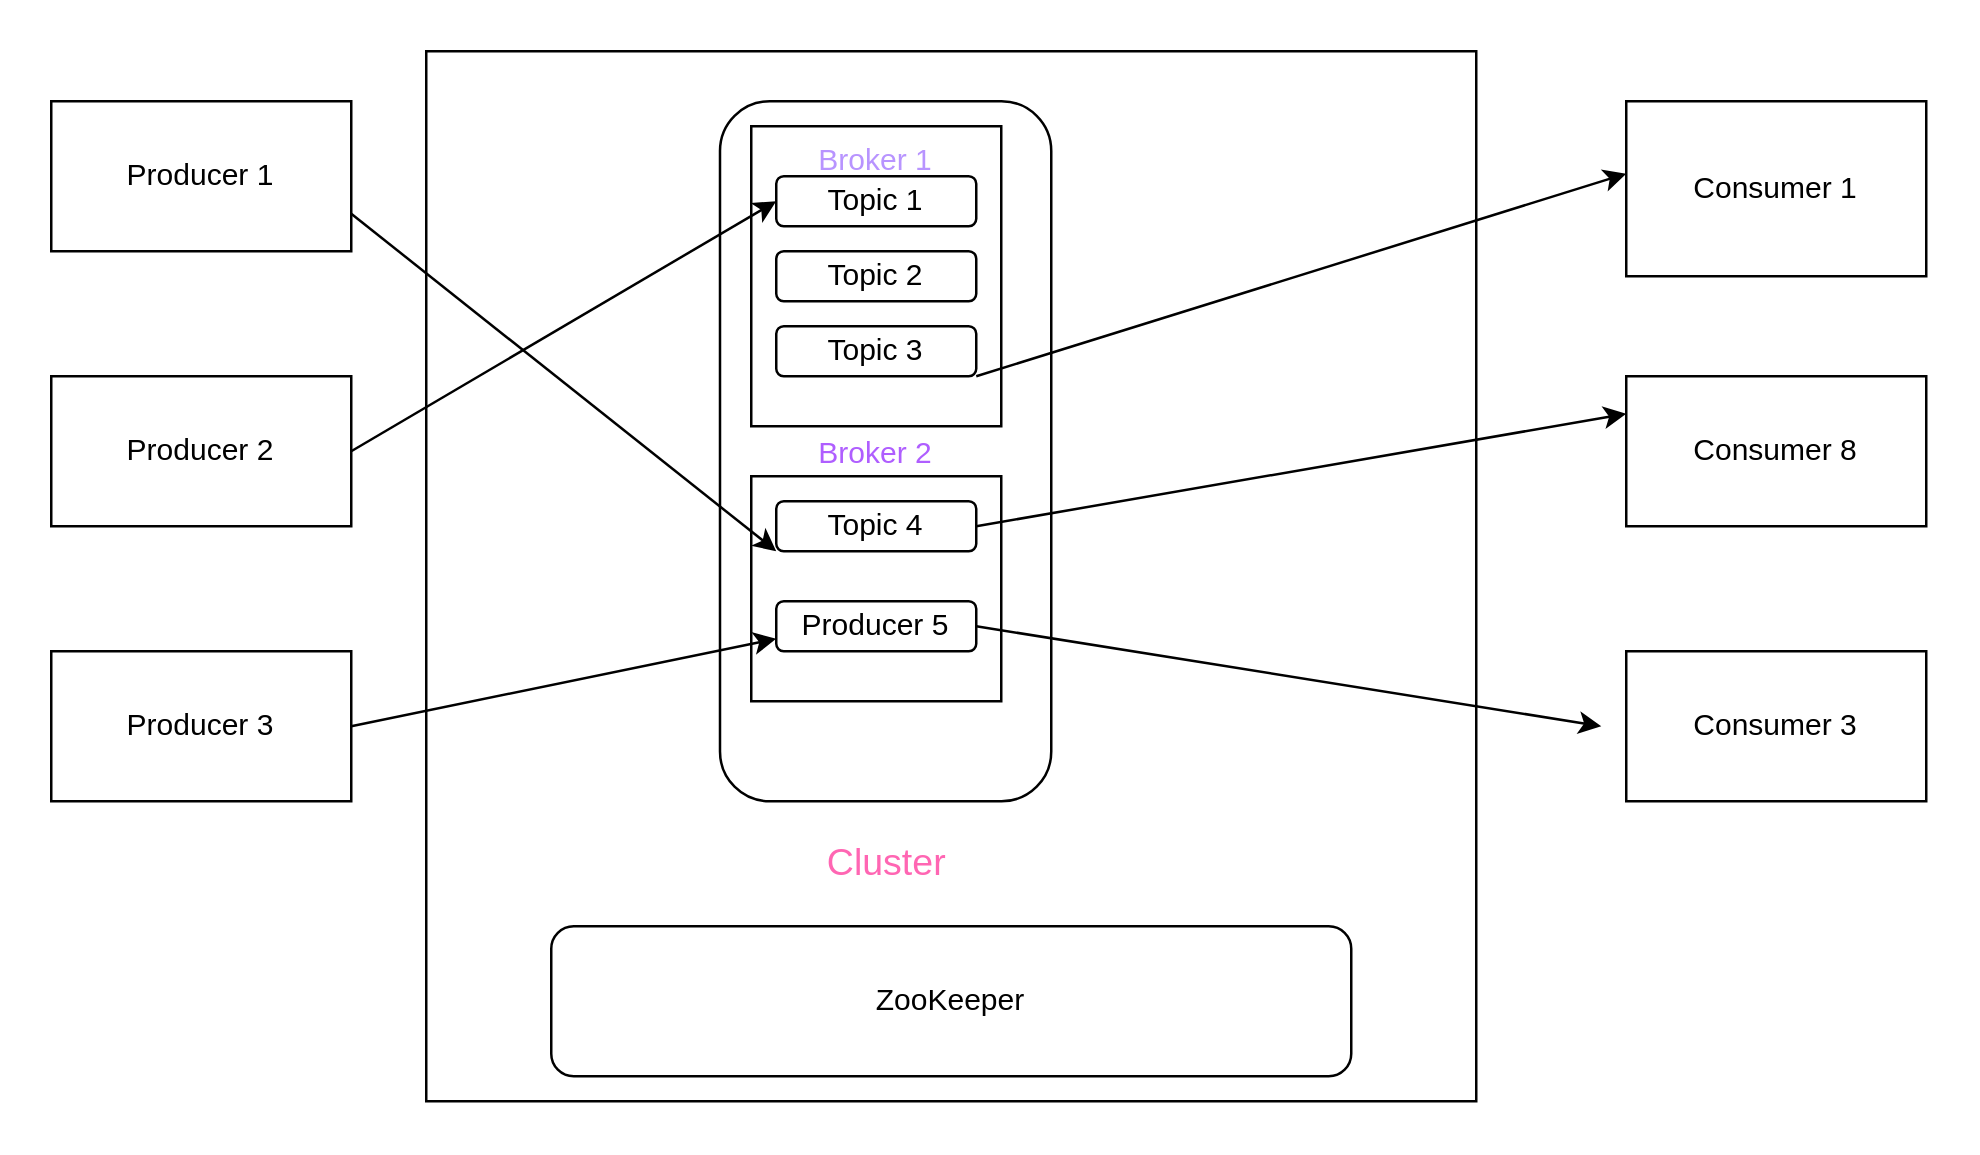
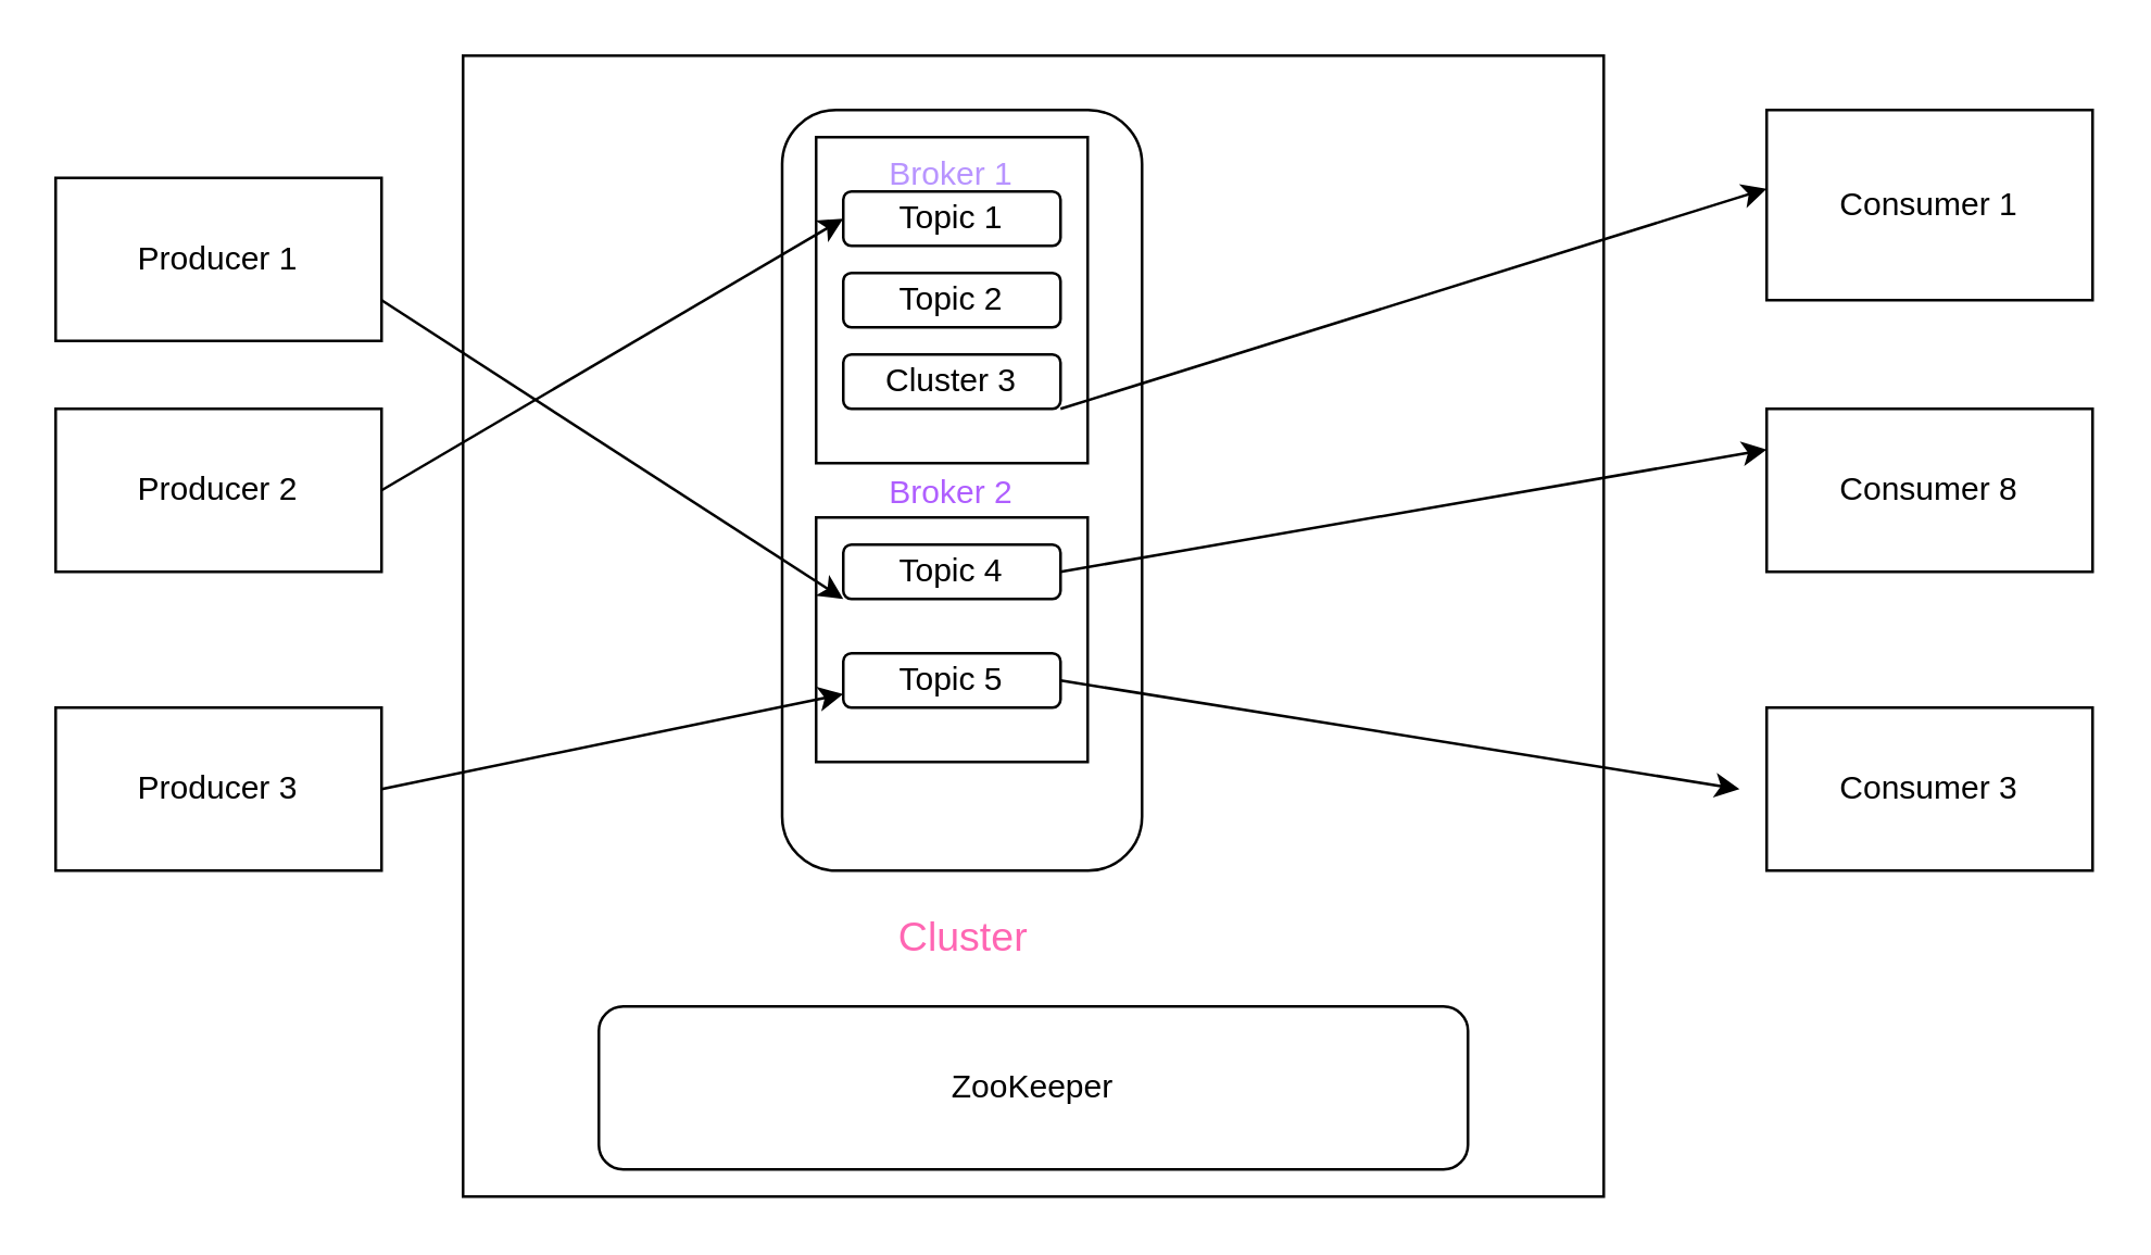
  <mxCell id="0" />
  <mxCell id="1" parent="0" />
  <mxCell id="2" value="" style="whiteSpace=wrap;html=1;aspect=fixed;" vertex="1" parent="1"><mxGeometry x="170" y="20" width="420" height="420" as="geometry" /></mxCell>
  <mxCell id="3" value="&lt;p style=&quot;line-height: 100%;&quot;&gt;&lt;font color=&quot;#ff66b3&quot;&gt;&lt;span style=&quot;font-size: 15px;&quot;&gt;Cluster&lt;/span&gt;&lt;/font&gt;&lt;/p&gt;" style="rounded=1;whiteSpace=wrap;html=1;labelPosition=center;verticalLabelPosition=bottom;align=center;verticalAlign=top;" vertex="1" parent="1"><mxGeometry x="287.5" y="40" width="132.5" height="280" as="geometry" /></mxCell>
  <mxCell id="4" value="&lt;font color=&quot;#b894ff&quot;&gt;Broker 1&lt;/font&gt;" style="rounded=0;whiteSpace=wrap;html=1;align=center;verticalAlign=top;" vertex="1" parent="1"><mxGeometry x="300" y="50" width="100" height="120" as="geometry" /></mxCell>
  <mxCell id="5" value="&lt;div style=&quot;&quot;&gt;&lt;span style=&quot;color: rgb(175, 94, 255); background-color: initial;&quot;&gt;Broker 2&lt;/span&gt;&lt;/div&gt;" style="rounded=0;whiteSpace=wrap;html=1;align=center;labelPosition=center;verticalLabelPosition=top;verticalAlign=bottom;" vertex="1" parent="1"><mxGeometry x="300" y="190" width="100" height="90" as="geometry" /></mxCell>
  <mxCell id="6" value="Topic 1" style="rounded=1;whiteSpace=wrap;html=1;" vertex="1" parent="1"><mxGeometry x="310" y="70" width="80" height="20" as="geometry" /></mxCell>
  <mxCell id="7" value="Topic 2" style="rounded=1;whiteSpace=wrap;html=1;" vertex="1" parent="1"><mxGeometry x="310" y="100" width="80" height="20" as="geometry" /></mxCell>
- <mxCell id="8" value="Topic 3" style="rounded=1;whiteSpace=wrap;html=1;" vertex="1" parent="1"><mxGeometry x="310" y="130" width="80" height="20" as="geometry" /></mxCell>
+ <mxCell id="8" value="Cluster 3" style="rounded=1;whiteSpace=wrap;html=1;" vertex="1" parent="1"><mxGeometry x="310" y="130" width="80" height="20" as="geometry" /></mxCell>
  <mxCell id="9" value="Topic 4" style="rounded=1;whiteSpace=wrap;html=1;" vertex="1" parent="1"><mxGeometry x="310" y="200" width="80" height="20" as="geometry" /></mxCell>
- <mxCell id="10" value="Producer 5" style="rounded=1;whiteSpace=wrap;html=1;align=center;" vertex="1" parent="1"><mxGeometry x="310" y="240" width="80" height="20" as="geometry" /></mxCell>
+ <mxCell id="10" value="Topic 5" style="rounded=1;whiteSpace=wrap;html=1;align=center;" vertex="1" parent="1"><mxGeometry x="310" y="240" width="80" height="20" as="geometry" /></mxCell>
  <mxCell id="11" value="ZooKeeper" style="rounded=1;whiteSpace=wrap;html=1;" vertex="1" parent="1"><mxGeometry x="220" y="370" width="320" height="60" as="geometry" /></mxCell>
- <mxCell id="12" value="Producer 1" style="rounded=0;whiteSpace=wrap;html=1;" vertex="1" parent="1"><mxGeometry x="20" y="40" width="120" height="60" as="geometry" /></mxCell>
+ <mxCell id="12" value="Producer 1" style="rounded=0;whiteSpace=wrap;html=1;" vertex="1" parent="1"><mxGeometry x="20" y="65" width="120" height="60" as="geometry" /></mxCell>
  <mxCell id="13" value="Producer 2" style="rounded=0;whiteSpace=wrap;html=1;" vertex="1" parent="1"><mxGeometry x="20" y="150" width="120" height="60" as="geometry" /></mxCell>
  <mxCell id="14" value="Producer 3" style="rounded=0;whiteSpace=wrap;html=1;" vertex="1" parent="1"><mxGeometry x="20" y="260" width="120" height="60" as="geometry" /></mxCell>
  <mxCell id="15" value="Consumer 3" style="rounded=0;whiteSpace=wrap;html=1;" vertex="1" parent="1"><mxGeometry x="650" y="260" width="120" height="60" as="geometry" /></mxCell>
  <mxCell id="16" value="Consumer 8" style="rounded=0;whiteSpace=wrap;html=1;" vertex="1" parent="1"><mxGeometry x="650" y="150" width="120" height="60" as="geometry" /></mxCell>
  <mxCell id="17" value="Consumer 1" style="rounded=0;whiteSpace=wrap;html=1;" vertex="1" parent="1"><mxGeometry x="650" y="40" width="120" height="70" as="geometry" /></mxCell>
  <mxCell id="18" value="" style="endArrow=classic;html=1;rounded=0;entryX=0;entryY=0.25;entryDx=0;entryDy=0;" edge="1" parent="1" target="16"><mxGeometry width="50" height="50" relative="1" as="geometry"><mxPoint x="390" y="210.001" as="sourcePoint" /><mxPoint x="640" y="171.807" as="targetPoint" /></mxGeometry></mxCell>
  <mxCell id="19" value="" style="endArrow=classic;html=1;rounded=0;exitX=1;exitY=0.5;exitDx=0;exitDy=0;" edge="1" parent="1" source="10"><mxGeometry width="50" height="50" relative="1" as="geometry"><mxPoint x="420" y="210" as="sourcePoint" /><mxPoint x="640" y="290" as="targetPoint" /></mxGeometry></mxCell>
  <mxCell id="20" value="" style="endArrow=classic;html=1;rounded=0;exitX=1;exitY=1;exitDx=0;exitDy=0;entryX=0;entryY=0.414;entryDx=0;entryDy=0;entryPerimeter=0;" edge="1" parent="1" source="8" target="17"><mxGeometry width="50" height="50" relative="1" as="geometry"><mxPoint x="420" y="210" as="sourcePoint" /><mxPoint x="470" y="160" as="targetPoint" /></mxGeometry></mxCell>
  <mxCell id="21" value="" style="endArrow=classic;html=1;rounded=0;exitX=1;exitY=0.75;exitDx=0;exitDy=0;entryX=0.1;entryY=0.333;entryDx=0;entryDy=0;entryPerimeter=0;" edge="1" parent="1" source="12" target="5"><mxGeometry width="50" height="50" relative="1" as="geometry"><mxPoint x="420" y="210" as="sourcePoint" /><mxPoint x="470" y="160" as="targetPoint" /></mxGeometry></mxCell>
  <mxCell id="22" value="" style="endArrow=classic;html=1;rounded=0;exitX=1;exitY=0.5;exitDx=0;exitDy=0;entryX=0;entryY=0.5;entryDx=0;entryDy=0;" edge="1" parent="1" source="13" target="6"><mxGeometry width="50" height="50" relative="1" as="geometry"><mxPoint x="420" y="210" as="sourcePoint" /><mxPoint x="470" y="160" as="targetPoint" /></mxGeometry></mxCell>
  <mxCell id="23" value="" style="endArrow=classic;html=1;rounded=0;exitX=1;exitY=0.5;exitDx=0;exitDy=0;entryX=0;entryY=0.75;entryDx=0;entryDy=0;" edge="1" parent="1" source="14" target="10"><mxGeometry width="50" height="50" relative="1" as="geometry"><mxPoint x="420" y="210" as="sourcePoint" /><mxPoint x="470" y="160" as="targetPoint" /></mxGeometry></mxCell>
